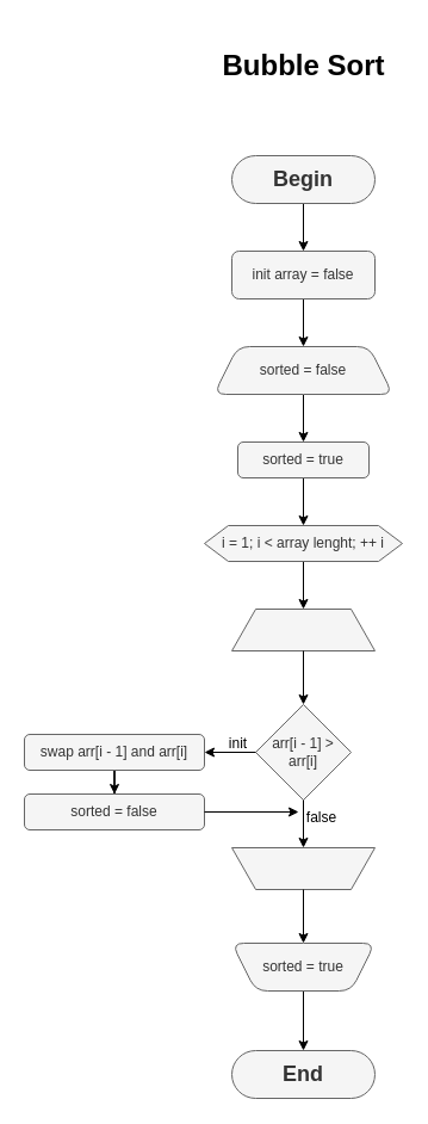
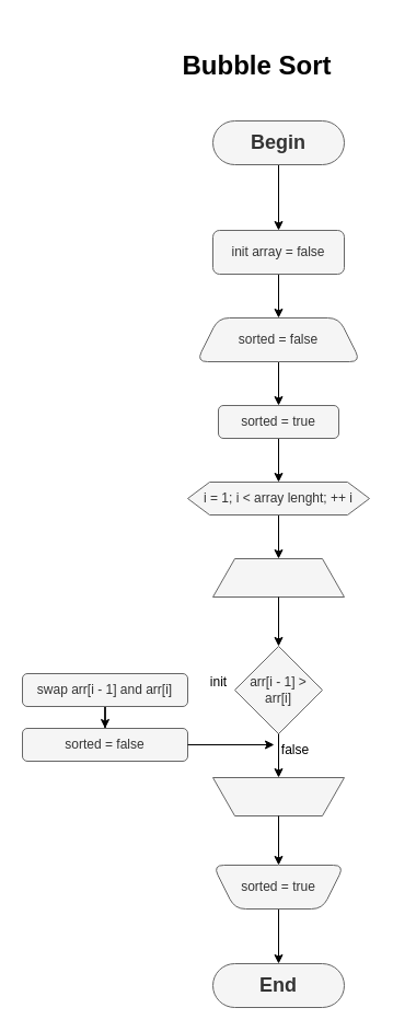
  <mxCell id="0" />
  <mxCell id="1" parent="0" />
  <mxCell id="2" value="" style="edgeStyle=orthogonalEdgeStyle;rounded=0;orthogonalLoop=1;jettySize=auto;html=1;" edge="1" parent="1" source="3" target="6"><mxGeometry relative="1" as="geometry" /></mxCell>
- <mxCell id="3" value="&lt;h2&gt;Begin&lt;/h2&gt;" style="rounded=1;whiteSpace=wrap;html=1;fillColor=#f5f5f5;strokeColor=#666666;fontColor=#333333;arcSize=50;" vertex="1" parent="1"><mxGeometry x="194" y="130" width="120" height="40" as="geometry" /></mxCell>
- <mxCell id="4" value="&lt;h1&gt;Bubble Sort&lt;/h1&gt;" style="text;html=1;align=center;verticalAlign=middle;resizable=0;points=[];autosize=1;strokeColor=none;fillColor=none;" vertex="1" parent="1"><mxGeometry x="174" y="20" width="160" height="70" as="geometry" /></mxCell>
+ <mxCell id="3" value="&lt;h2&gt;Begin&lt;/h2&gt;" style="rounded=1;whiteSpace=wrap;html=1;fillColor=#f5f5f5;strokeColor=#666666;fontColor=#333333;arcSize=50;" vertex="1" parent="1"><mxGeometry x="194" y="110" width="120" height="40" as="geometry" /></mxCell>
+ <mxCell id="4" value="&lt;h1&gt;Bubble Sort&lt;/h1&gt;" style="text;html=1;align=center;verticalAlign=middle;resizable=0;points=[];autosize=1;strokeColor=none;fillColor=none;" vertex="1" parent="1"><mxGeometry x="154" y="25" width="160" height="70" as="geometry" /></mxCell>
  <mxCell id="5" value="" style="edgeStyle=orthogonalEdgeStyle;rounded=0;orthogonalLoop=1;jettySize=auto;html=1;" edge="1" parent="1" source="6" target="8"><mxGeometry relative="1" as="geometry" /></mxCell>
  <mxCell id="6" value="init array = false" style="rounded=1;whiteSpace=wrap;html=1;fillColor=#f5f5f5;fontColor=#333333;strokeColor=#666666;" vertex="1" parent="1"><mxGeometry x="194" y="210" width="120" height="40" as="geometry" /></mxCell>
  <mxCell id="7" value="" style="edgeStyle=orthogonalEdgeStyle;rounded=0;orthogonalLoop=1;jettySize=auto;html=1;entryX=0.5;entryY=0;entryDx=0;entryDy=0;" edge="1" parent="1" source="8" target="27"><mxGeometry relative="1" as="geometry"><mxPoint x="260" y="360" as="targetPoint" /></mxGeometry></mxCell>
  <mxCell id="8" value="sorted = false" style="shape=trapezoid;perimeter=trapezoidPerimeter;whiteSpace=wrap;html=1;fixedSize=1;fillColor=#f5f5f5;strokeColor=#666666;fontColor=#333333;rounded=1;" vertex="1" parent="1"><mxGeometry x="179" y="290" width="150" height="40" as="geometry" /></mxCell>
  <mxCell id="9" value="" style="edgeStyle=orthogonalEdgeStyle;rounded=0;orthogonalLoop=1;jettySize=auto;html=1;" edge="1" parent="1" source="10" target="24"><mxGeometry relative="1" as="geometry" /></mxCell>
  <mxCell id="10" value="sorted = true" style="shape=trapezoid;perimeter=trapezoidPerimeter;whiteSpace=wrap;html=1;fixedSize=1;fillColor=#f5f5f5;strokeColor=#666666;fontColor=#333333;rounded=1;flipV=1;" vertex="1" parent="1"><mxGeometry x="194" y="790" width="120" height="40" as="geometry" /></mxCell>
  <mxCell id="11" value="" style="edgeStyle=orthogonalEdgeStyle;rounded=0;orthogonalLoop=1;jettySize=auto;html=1;" edge="1" parent="1" source="12" target="13"><mxGeometry relative="1" as="geometry" /></mxCell>
  <mxCell id="12" value="i = 1; i &amp;lt; array lenght; ++ i" style="shape=hexagon;perimeter=hexagonPerimeter2;whiteSpace=wrap;html=1;fixedSize=1;fillColor=#f5f5f5;fontColor=#333333;strokeColor=#666666;" vertex="1" parent="1"><mxGeometry x="171" y="440" width="166" height="30" as="geometry" /></mxCell>
  <mxCell id="13" value="" style="shape=trapezoid;perimeter=trapezoidPerimeter;whiteSpace=wrap;html=1;fixedSize=1;fillColor=#f5f5f5;strokeColor=#666666;fontColor=#333333;" vertex="1" parent="1"><mxGeometry x="194" y="510" width="120" height="35" as="geometry" /></mxCell>
  <mxCell id="14" value="" style="shape=trapezoid;perimeter=trapezoidPerimeter;whiteSpace=wrap;html=1;fixedSize=1;fillColor=#f5f5f5;strokeColor=#666666;fontColor=#333333;flipV=1;" vertex="1" parent="1"><mxGeometry x="194" y="710" width="120" height="35" as="geometry" /></mxCell>
  <mxCell id="15" value="arr[i - 1] &amp;gt; arr[i]" style="rhombus;whiteSpace=wrap;html=1;fillColor=#f5f5f5;strokeColor=#666666;fontColor=#333333;" vertex="1" parent="1"><mxGeometry x="214" y="590" width="80" height="80" as="geometry" /></mxCell>
  <mxCell id="16" value="" style="edgeStyle=orthogonalEdgeStyle;rounded=0;orthogonalLoop=1;jettySize=auto;html=1;exitX=0.5;exitY=1;exitDx=0;exitDy=0;entryX=0.5;entryY=0;entryDx=0;entryDy=0;" edge="1" parent="1" source="13" target="15"><mxGeometry relative="1" as="geometry"><mxPoint x="240" y="560" as="sourcePoint" /><mxPoint x="253.58" y="585" as="targetPoint" /></mxGeometry></mxCell>
  <mxCell id="17" value="" style="edgeStyle=orthogonalEdgeStyle;rounded=0;orthogonalLoop=1;jettySize=auto;html=1;" edge="1" parent="1" source="18" target="25"><mxGeometry relative="1" as="geometry" /></mxCell>
  <mxCell id="18" value="swap arr[i - 1] and arr[i]" style="rounded=1;whiteSpace=wrap;html=1;fillColor=#f5f5f5;fontColor=#333333;strokeColor=#666666;" vertex="1" parent="1"><mxGeometry x="20" y="615" width="151" height="30" as="geometry" /></mxCell>
- <mxCell id="19" value="" style="endArrow=classic;html=1;rounded=0;entryX=1;entryY=0.5;entryDx=0;entryDy=0;exitX=0;exitY=0.5;exitDx=0;exitDy=0;" edge="1" parent="1" source="15" target="18"><mxGeometry width="50" height="50" relative="1" as="geometry"><mxPoint x="200" y="650" as="sourcePoint" /><mxPoint x="250" y="600" as="targetPoint" /></mxGeometry></mxCell>
  <mxCell id="20" value="" style="endArrow=classic;html=1;rounded=0;exitX=0.5;exitY=1;exitDx=0;exitDy=0;entryX=0.5;entryY=0;entryDx=0;entryDy=0;" edge="1" parent="1" source="15" target="14"><mxGeometry width="50" height="50" relative="1" as="geometry"><mxPoint x="200" y="700" as="sourcePoint" /><mxPoint x="250" y="650" as="targetPoint" /></mxGeometry></mxCell>
  <mxCell id="21" value="init" style="text;html=1;align=center;verticalAlign=middle;resizable=0;points=[];autosize=1;strokeColor=none;fillColor=none;" vertex="1" parent="1"><mxGeometry x="179" y="608" width="40" height="30" as="geometry" /></mxCell>
  <mxCell id="22" value="false" style="text;html=1;align=center;verticalAlign=middle;resizable=0;points=[];autosize=1;strokeColor=none;fillColor=none;" vertex="1" parent="1"><mxGeometry x="244" y="670" width="50" height="30" as="geometry" /></mxCell>
  <mxCell id="23" value="" style="endArrow=classic;html=1;rounded=0;exitX=0.5;exitY=1;exitDx=0;exitDy=0;" edge="1" parent="1" source="14" target="10"><mxGeometry width="50" height="50" relative="1" as="geometry"><mxPoint x="200" y="700" as="sourcePoint" /><mxPoint x="250" y="650" as="targetPoint" /></mxGeometry></mxCell>
  <mxCell id="24" value="&lt;h2&gt;End&lt;/h2&gt;" style="rounded=1;whiteSpace=wrap;html=1;fillColor=#f5f5f5;strokeColor=#666666;fontColor=#333333;arcSize=50;" vertex="1" parent="1"><mxGeometry x="194" y="880" width="120" height="40" as="geometry" /></mxCell>
  <mxCell id="25" value="sorted = false" style="rounded=1;whiteSpace=wrap;html=1;fillColor=#f5f5f5;fontColor=#333333;strokeColor=#666666;" vertex="1" parent="1"><mxGeometry x="20" y="665" width="151" height="30" as="geometry" /></mxCell>
  <mxCell id="26" value="" style="edgeStyle=orthogonalEdgeStyle;rounded=0;orthogonalLoop=1;jettySize=auto;html=1;" edge="1" parent="1" source="27" target="12"><mxGeometry relative="1" as="geometry" /></mxCell>
  <mxCell id="27" value="sorted = true" style="rounded=1;whiteSpace=wrap;html=1;fillColor=#f5f5f5;fontColor=#333333;strokeColor=#666666;" vertex="1" parent="1"><mxGeometry x="199" y="370" width="110" height="30" as="geometry" /></mxCell>
  <mxCell id="28" value="" style="endArrow=classic;html=1;rounded=0;exitX=1;exitY=0.5;exitDx=0;exitDy=0;" edge="1" parent="1" source="25"><mxGeometry width="50" height="50" relative="1" as="geometry"><mxPoint x="200" y="700" as="sourcePoint" /><mxPoint x="250" y="680" as="targetPoint" /></mxGeometry></mxCell>
